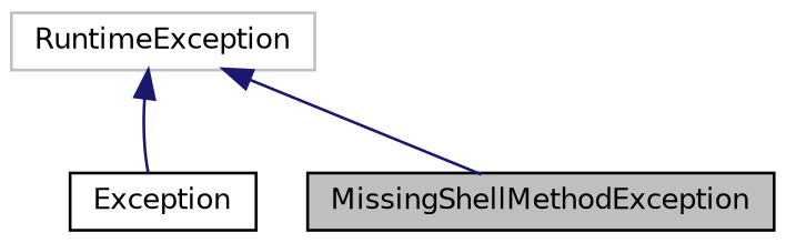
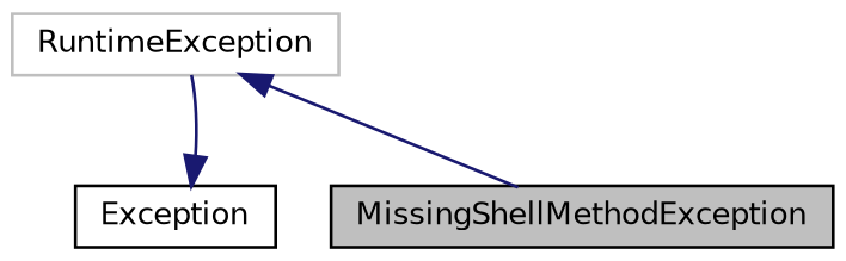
  digraph {
    node [color=black fillcolor=white fontname=Helvetica fontsize=10 shape=record style=filled]
    edge [color=midnightblue dir=back fontname=Helvetica fontsize=10 labelfontname=Helvetica labelfontsize=10 style=solid]
    n1 [fillcolor=grey75 fontcolor=black height=0.2 label=MissingShellMethodException width=0.4]
    n2 [height=0.2 label=Exception width=0.4]
    n3 [color=grey75 height=0.2 label=RuntimeException width=0.4]
    n3 -> n1
-   n3 -> n2
+   n2 -> n3
  }
